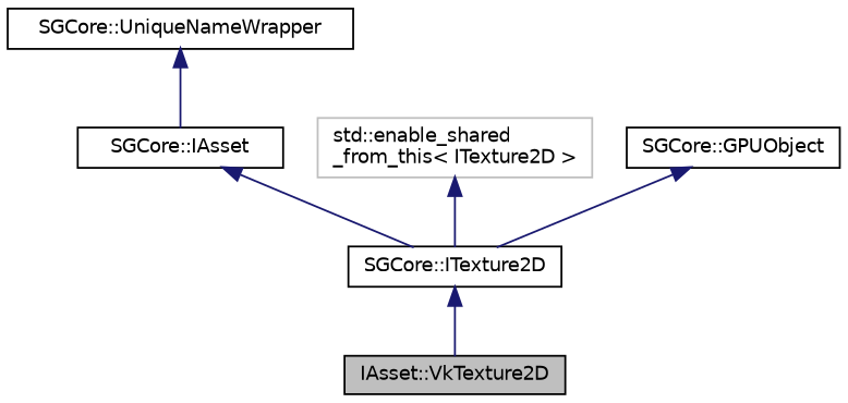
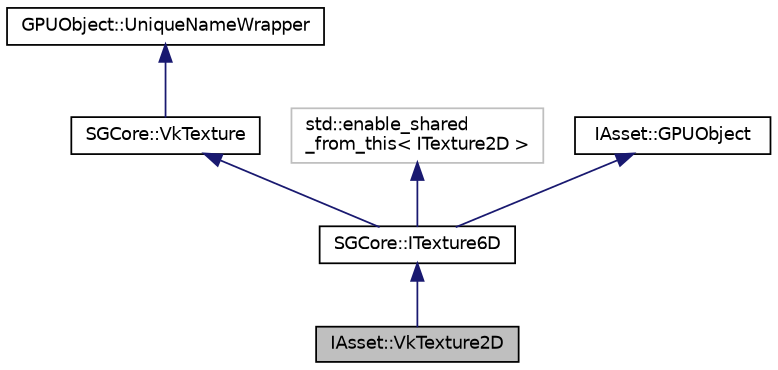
  digraph {
    node [color=black fillcolor=white fontname=Helvetica fontsize=10 shape=record style=filled]
    edge [color=midnightblue dir=back fontname=Helvetica fontsize=10 labelfontname=Helvetica labelfontsize=10 style=solid]
    n1 [fillcolor=grey75 fontcolor=black height=0.2 label="IAsset::VkTexture2D" width=0.4]
-   n2 [height=0.2 label="SGCore::ITexture2D" width=0.4]
-   n3 [height=0.2 label="SGCore::IAsset" width=0.4]
-   n4 [height=0.2 label="SGCore::UniqueNameWrapper" width=0.4]
+   n2 [height=0.2 label="SGCore::ITexture6D" width=0.4]
+   n3 [height=0.2 label="SGCore::VkTexture" width=0.4]
+   n4 [height=0.2 label="GPUObject::UniqueNameWrapper" width=0.4]
    n5 [color=grey75 height=0.2 label="std::enable_shared\l_from_this\< ITexture2D \>" width=0.4]
-   n6 [height=0.2 label="SGCore::GPUObject" width=0.4]
+   n6 [height=0.2 label="IAsset::GPUObject" width=0.4]
    n2 -> n1
    n3 -> n2
    n4 -> n3
    n5 -> n2
    n6 -> n2
  }
